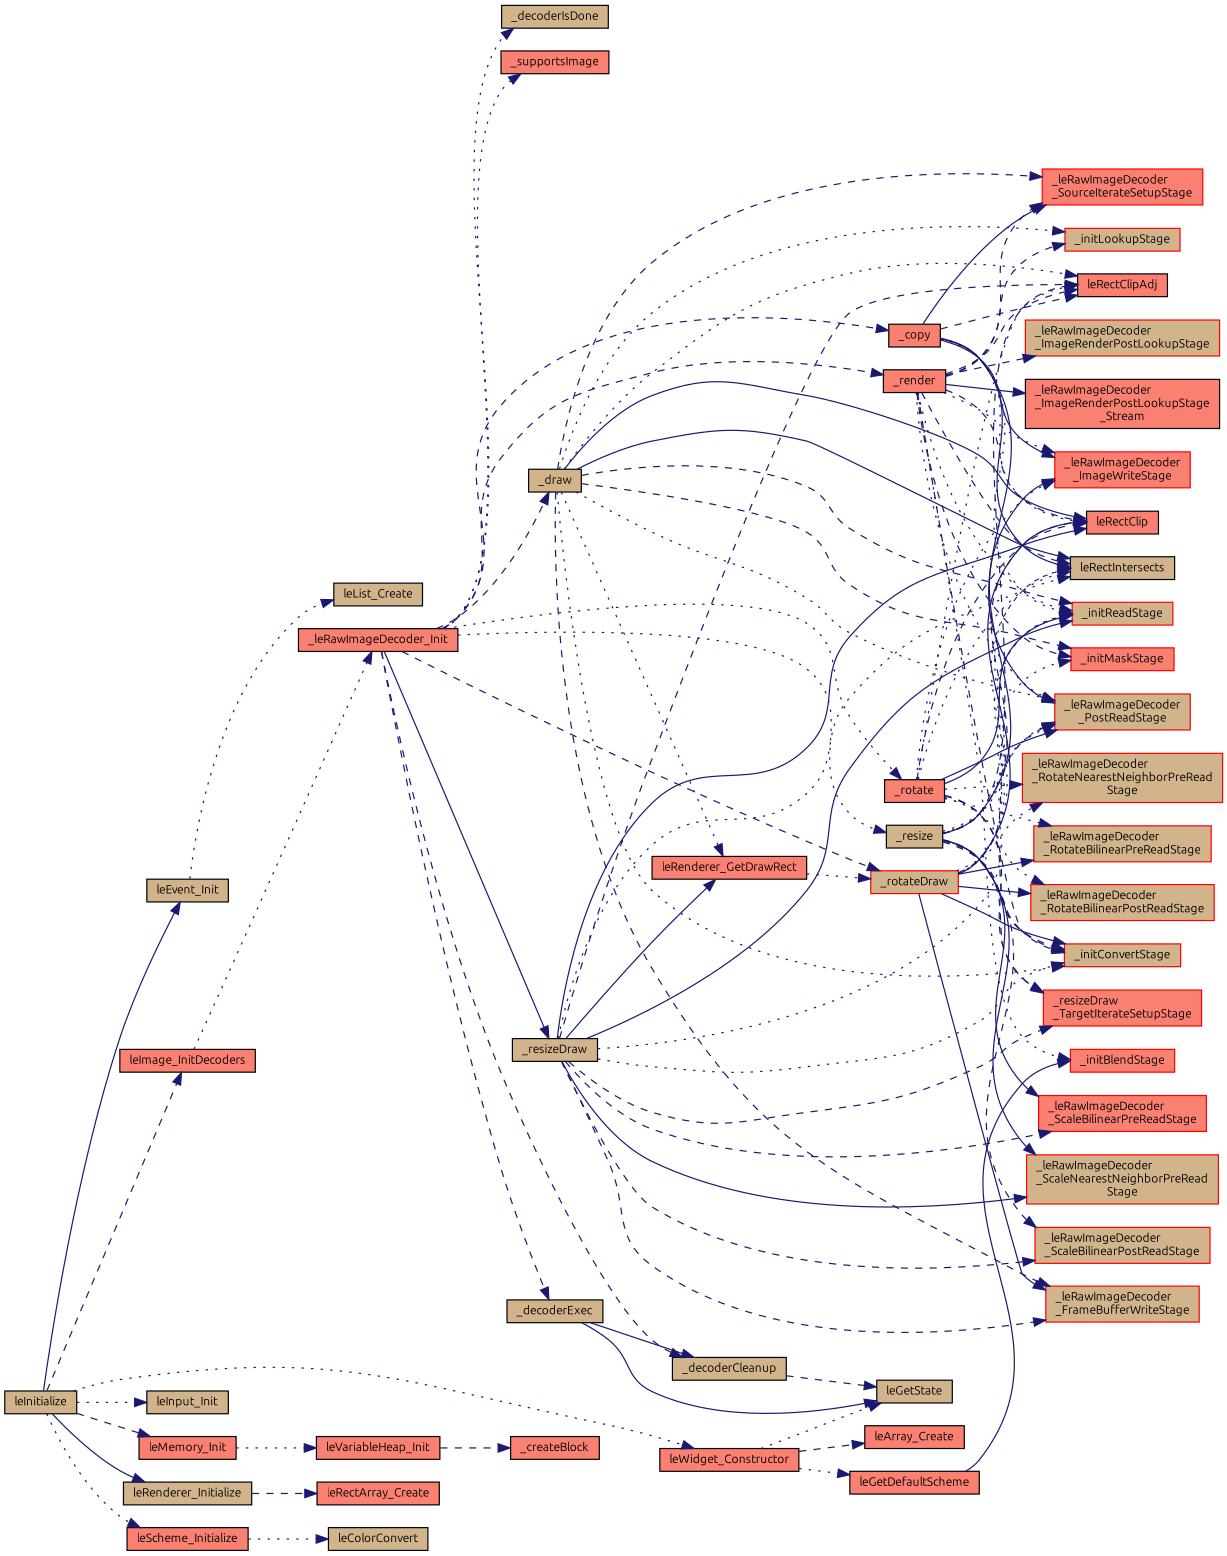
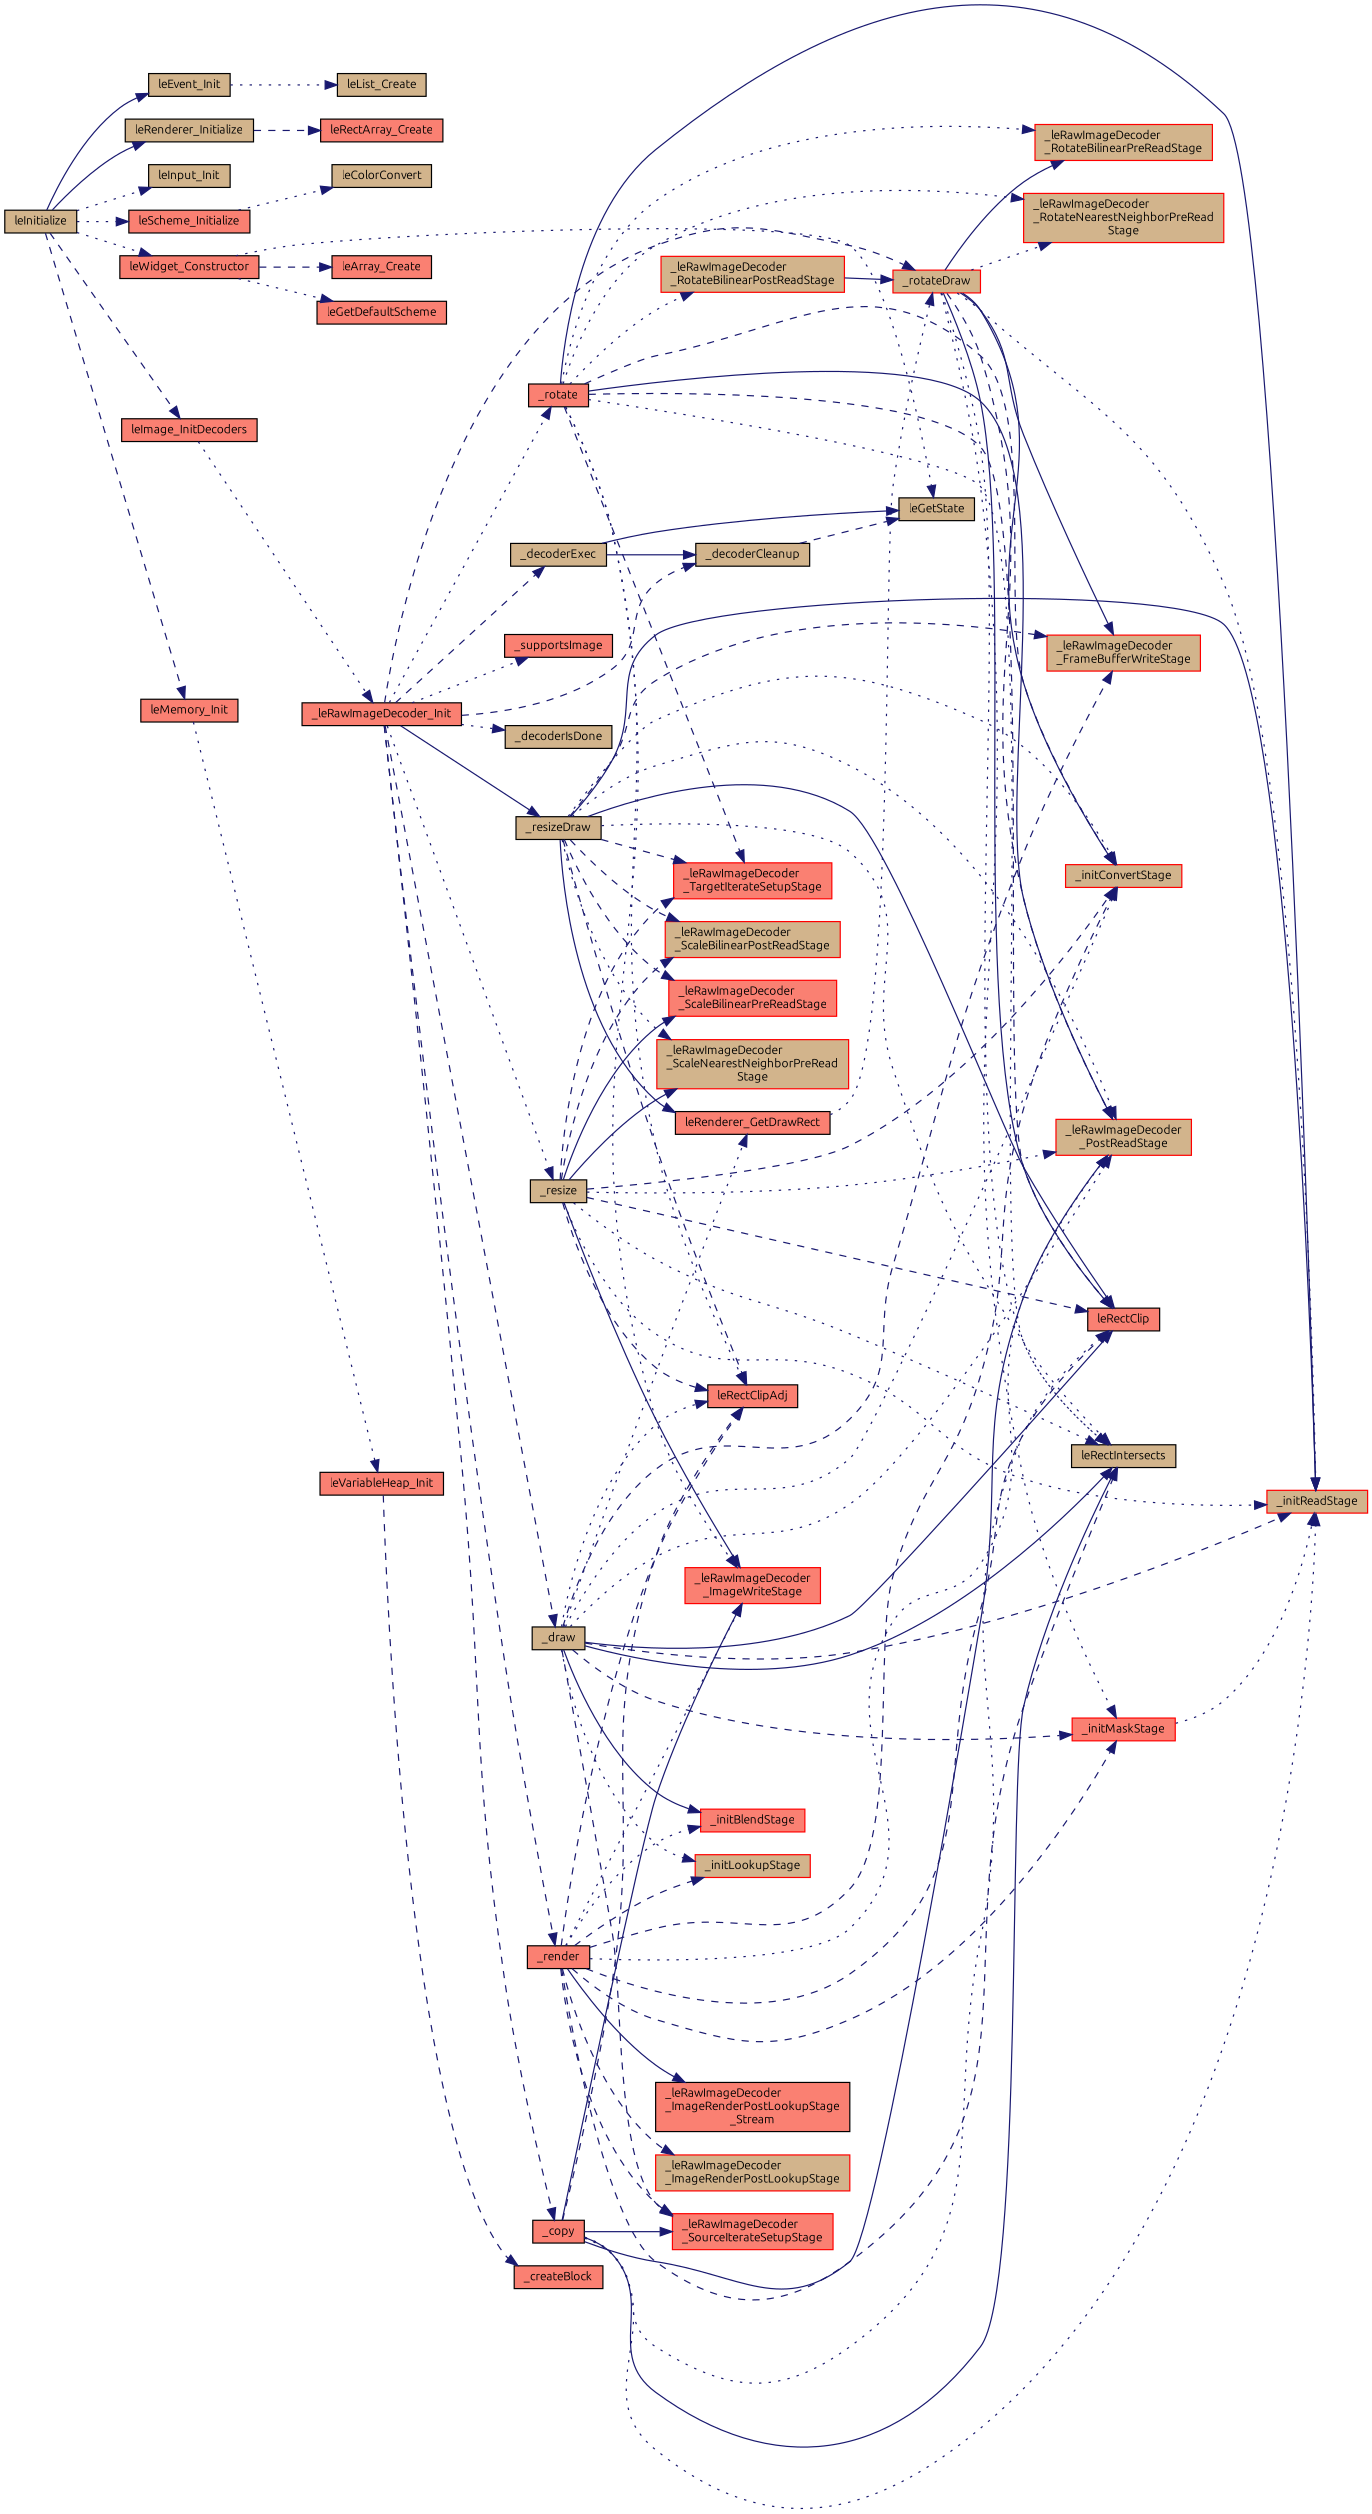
  digraph {
    fontname=Ubuntu
    rankdir=LR
    node [color=black fillcolor=tan fontname=Ubuntu fontsize=10 shape=record style=filled]
    edge [color=midnightblue fontname=Ubuntu fontsize=10 labelfontname=Helvetica labelfontsize=10 style=dotted]
    n1 [fontcolor=black height=0.2 label=leInitialize width=0.4]
    n2 [height=0.2 label=leEvent_Init width=0.4]
    n3 [fillcolor=salmon height=0.2 label=leImage_InitDecoders width=0.4]
    n4 [height=0.2 label=leInput_Init width=0.4]
    n5 [fillcolor=salmon height=0.2 label=leMemory_Init width=0.4]
    n6 [height=0.2 label=leRenderer_Initialize width=0.4]
    n7 [fillcolor=salmon height=0.2 label=leScheme_Initialize width=0.4]
    n8 [fillcolor=salmon height=0.2 label=leWidget_Constructor width=0.4]
    n9 [height=0.2 label=leList_Create width=0.4]
    n10 [fillcolor=salmon height=0.2 label=_leRawImageDecoder_Init width=0.4]
    n11 [fillcolor=salmon height=0.2 label=leVariableHeap_Init width=0.4]
    n12 [fillcolor=salmon height=0.2 label=leRectArray_Create width=0.4]
    n13 [height=0.2 label=leColorConvert width=0.4]
    n14 [height=0.2 label=leGetState width=0.4]
    n15 [fillcolor=salmon height=0.2 label=leArray_Create width=0.4]
    n16 [fillcolor=salmon height=0.2 label=leGetDefaultScheme width=0.4]
    n17 [fillcolor=salmon height=0.2 label=_copy width=0.4]
    n18 [height=0.2 label=_decoderCleanup width=0.4]
    n19 [height=0.2 label=_decoderExec width=0.4]
    n20 [height=0.2 label=_decoderIsDone width=0.4]
    n21 [height=0.2 label=_draw width=0.4]
    n22 [fillcolor=salmon height=0.2 label=_render width=0.4]
    n23 [height=0.2 label=_resize width=0.4]
    n24 [height=0.2 label=_resizeDraw width=0.4]
    n25 [fillcolor=salmon height=0.2 label=_rotate width=0.4]
    n26 [color=red height=0.2 label=_rotateDraw width=0.4]
    n27 [fillcolor=salmon height=0.2 label=_supportsImage width=0.4]
    n28 [color=red height=0.2 label=_initReadStage width=0.4]
    n29 [color=red fillcolor=salmon height=0.2 label="_leRawImageDecoder\l_ImageWriteStage" width=0.4]
    n30 [color=red height=0.2 label="_leRawImageDecoder\l_PostReadStage" width=0.4]
    n31 [color=red fillcolor=salmon height=0.2 label="_leRawImageDecoder\l_SourceIterateSetupStage" width=0.4]
    n32 [fillcolor=salmon height=0.2 label=leRectClip width=0.4]
    n33 [fillcolor=salmon height=0.2 label=leRectClipAdj width=0.4]
    n34 [height=0.2 label=leRectIntersects width=0.4]
    n35 [color=red fillcolor=salmon height=0.2 label=_initBlendStage width=0.4]
    n36 [color=red height=0.2 label=_initConvertStage width=0.4]
    n37 [color=red height=0.2 label=_initLookupStage width=0.4]
    n38 [color=red fillcolor=salmon height=0.2 label=_initMaskStage width=0.4]
    n39 [color=red height=0.2 label="_leRawImageDecoder\l_FrameBufferWriteStage" width=0.4]
    n40 [fillcolor=salmon height=0.2 label=leRenderer_GetDrawRect width=0.4]
    n41 [color=red height=0.2 label="_leRawImageDecoder\l_ImageRenderPostLookupStage" width=0.4]
    n42 [fillcolor=salmon height=0.2 label="_leRawImageDecoder\l_ImageRenderPostLookupStage\l_Stream" width=0.4]
    n43 [color=red height=0.2 label="_leRawImageDecoder\l_ScaleBilinearPostReadStage" width=0.4]
    n44 [color=red fillcolor=salmon height=0.2 label="_leRawImageDecoder\l_ScaleBilinearPreReadStage" width=0.4]
    n45 [color=red height=0.2 label="_leRawImageDecoder\l_ScaleNearestNeighborPreRead\lStage" width=0.4]
-   n46 [color=red fillcolor=salmon height=0.2 label="_resizeDraw\l_TargetIterateSetupStage" width=0.4]
+   n46 [color=red fillcolor=salmon height=0.2 label="_leRawImageDecoder\l_TargetIterateSetupStage" width=0.4]
    n47 [color=red height=0.2 label="_leRawImageDecoder\l_RotateBilinearPostReadStage" width=0.4]
    n48 [color=red height=0.2 label="_leRawImageDecoder\l_RotateBilinearPreReadStage" width=0.4]
    n49 [color=red height=0.2 label="_leRawImageDecoder\l_RotateNearestNeighborPreRead\lStage" width=0.4]
    n50 [fillcolor=salmon height=0.2 label=_createBlock width=0.4]
    n1 -> n2 [style=solid]
    n1 -> n3 [style=dashed]
    n1 -> n4
    n1 -> n5 [style=dashed]
    n1 -> n6 [style=solid]
    n1 -> n7
    n1 -> n8
    n2 -> n9
    n3 -> n10
    n5 -> n11
    n6 -> n12 [style=dashed]
    n7 -> n13
    n8 -> n14
    n8 -> n15 [style=dashed]
    n8 -> n16
    n10 -> n17 [style=dashed]
    n10 -> n18 [style=dashed]
    n10 -> n19 [style=dashed]
    n10 -> n20
    n10 -> n21 [style=dashed]
    n10 -> n22 [style=dashed]
    n10 -> n23
    n10 -> n24 [style=solid]
    n10 -> n25
    n10 -> n26 [style=dashed]
    n10 -> n27
    n11 -> n50 [style=dashed]
    n17 -> n28
    n17 -> n29 [style=solid]
    n17 -> n30 [style=solid]
    n17 -> n31 [style=solid]
    n17 -> n32
    n17 -> n33 [style=dashed]
    n17 -> n34 [style=solid]
    n18 -> n14 [style=dashed]
    n19 -> n14 [style=solid]
    n19 -> n18 [style=solid]
    n21 -> n28 [style=dashed]
    n21 -> n30
    n21 -> n31 [style=dashed]
    n21 -> n32 [style=solid]
    n21 -> n33
    n21 -> n34 [style=solid]
-   n16 -> n35 [style=solid]
+   n21 -> n35 [style=solid]
    n21 -> n36
    n21 -> n37
    n21 -> n38 [style=dashed]
    n21 -> n39 [style=dashed]
    n21 -> n40
-   n22 -> n28
+   n38 -> n28
    n22 -> n29
    n22 -> n30
    n22 -> n31 [style=dashed]
    n22 -> n32 [style=dashed]
    n22 -> n33 [style=dashed]
    n22 -> n34 [style=dashed]
    n22 -> n35
    n22 -> n36 [style=dashed]
    n22 -> n37 [style=dashed]
    n22 -> n38 [style=dashed]
    n22 -> n41 [style=dashed]
    n22 -> n42 [style=solid]
    n23 -> n28
    n23 -> n29 [style=solid]
    n23 -> n30
    n23 -> n32 [style=dashed]
    n23 -> n33 [style=dashed]
    n23 -> n34
    n23 -> n36 [style=dashed]
    n23 -> n43 [style=dashed]
    n23 -> n44 [style=solid]
    n23 -> n45 [style=solid]
    n23 -> n46 [style=dashed]
    n24 -> n28 [style=solid]
    n24 -> n30
    n24 -> n32 [style=solid]
    n24 -> n33 [style=dashed]
    n24 -> n34
    n24 -> n36
    n24 -> n39 [style=dashed]
    n24 -> n40 [style=solid]
    n24 -> n43 [style=dashed]
    n24 -> n44 [style=dashed]
-   n24 -> n45 [style=solid]
+   n24 -> n45
    n24 -> n46 [style=dashed]
    n25 -> n28 [style=solid]
    n25 -> n29
    n25 -> n30 [style=solid]
    n25 -> n32 [style=dashed]
    n25 -> n33
    n25 -> n34
    n25 -> n36 [style=dashed]
    n25 -> n46 [style=dashed]
    n25 -> n47
    n25 -> n48
    n25 -> n49
    n26 -> n28
    n26 -> n30 [style=dashed]
    n26 -> n32 [style=solid]
    n26 -> n34
    n26 -> n36 [style=solid]
    n26 -> n38
    n26 -> n39 [style=solid]
-   n26 -> n47 [style=solid]
+   n47 -> n26 [style=solid]
    n26 -> n48 [style=solid]
    n26 -> n49
    n40 -> n26
  }
